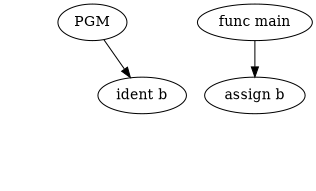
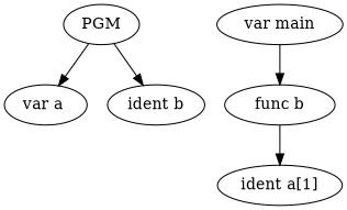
  digraph {
    node [shape=ellipse]
    n1 [label=PGM]
+   n2 [label="var a "]
    n3 [label="ident b"]
-   n4 [label="func main"]
-   n5 [label="assign b"]
+   n4 [label="var main"]
+   n5 [label="func b"]
+   n6 [label="ident a[1]"]
+   n1 -> n2
    n1 -> n3
    n4 -> n5
+   n5 -> n6
  }
